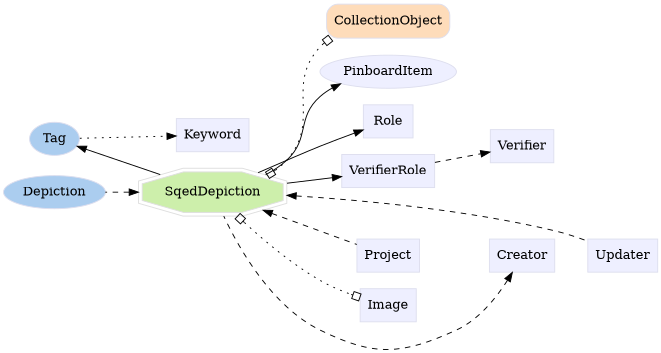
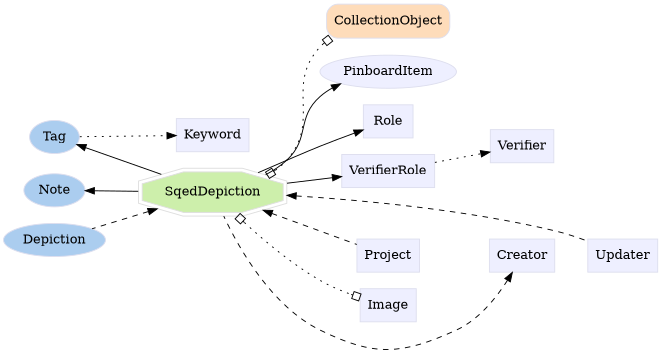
  digraph {
    rankdir=LR
    node [color="#dddeee" fillcolor="#eeefff" group=supporting shape=box style=filled]
    n1 [fillcolor="#abcdef" group=annotator height=0.5 label=Tag shape=oval width=0.75]
+   n2 [fillcolor="#abcdef" group=annotator height=0.5 label=Note shape=oval width=0.80088]
    n3 [fillcolor="#abcdef" group=annotator height=0.5 label=Depiction shape=oval width=1.3127]
    n4 [fillcolor="#fedcba" group=core height=0.51389 label=CollectionObject shape=Mrecord width=1.5035]
    n5 [color="#dedede" fillcolor="#cdefab" group=target height=0.61111 label=SqedDepiction shape=doubleoctagon width=2.0859]
    n6 [height=0.5 label=Keyword width=0.92014]
    n7 [height=0.5 label=PinboardItem shape=ellipse width=1.2535]
    n8 [height=0.5 label=Role width=0.75]
    n9 [height=0.5 label=VerifierRole width=1.1493]
    n10 [height=0.5 label=Verifier width=0.79514]
    n11 [height=0.5 label=Creator width=0.78472]
    n12 [height=0.5 label=Project width=0.75347]
    n13 [height=0.5 label=Updater width=0.82639]
    n14 [height=0.5 label=Image width=0.75]
    subgraph sub_1 {
      rank=min
      n1
+     n2
      n3
    }
    subgraph sub_2 {
      n4
    }
    subgraph sub_3 {
      n5
      n6
      n7
      n8
      n9
      n10
      n11
      n12
      n13
      n14
    }
    n1 -> n6 [style=dotted]
    n5 -> n1
+   n5 -> n2
    n5 -> n3 [dir=back style=dashed]
    n5 -> n4 [arrowhead=obox arrowtail=obox dir=both style=dotted]
    n5 -> n7
    n5 -> n8
    n5 -> n9
    n5 -> n12 [dir=back style=dashed]
    n5 -> n13 [dir=back style=dashed]
    n5 -> n14 [arrowhead=obox arrowtail=obox dir=both style=dotted]
    n8 -> n10 [style=invis]
-   n9 -> n10 [style=dashed]
+   n9 -> n10 [style=dotted]
    n11 -> n5 [dir=back style=dashed]
    n11 -> n13 [style=invis]
    n12 -> n11 [style=invis]
  }
